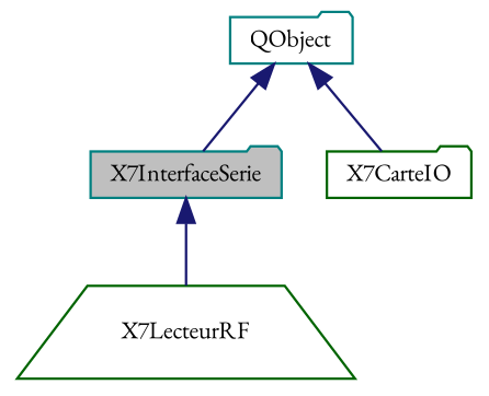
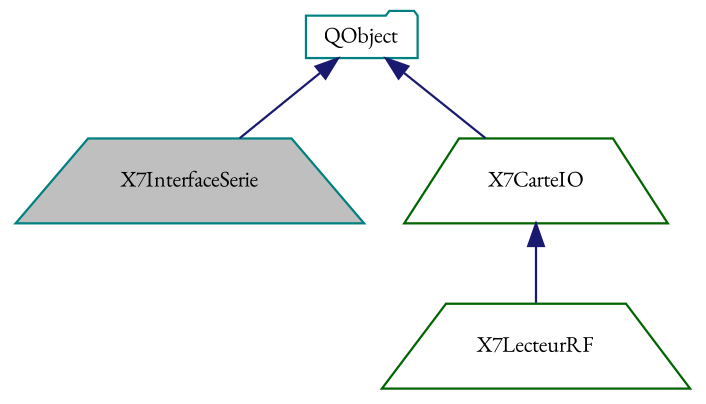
  digraph {
    fontname="EB Garamond"
    node [color=teal fillcolor=white fontname="EB Garamond" fontsize=10 shape=trapezium style=filled]
    edge [color=midnightblue dir=back fontname="EB Garamond" fontsize=10 labelfontname=Helvetica labelfontsize=10 style=solid]
-   n1 [fillcolor=grey75 fontcolor=black height=0.2 label=X7InterfaceSerie shape=folder width=0.4]
+   n1 [fillcolor=grey75 fontcolor=black height=0.2 label=X7InterfaceSerie width=0.4]
    n2 [color=darkgreen height=0.2 label=X7LecteurRF width=0.4]
-   n3 [color=darkgreen height=0.2 label=X7CarteIO shape=folder width=0.4]
+   n3 [color=darkgreen height=0.2 label=X7CarteIO width=0.4]
    n4 [height=0.2 label=QObject shape=folder width=0.4]
-   n1 -> n2
+   n3 -> n2
    n4 -> n1
    n4 -> n3
  }
